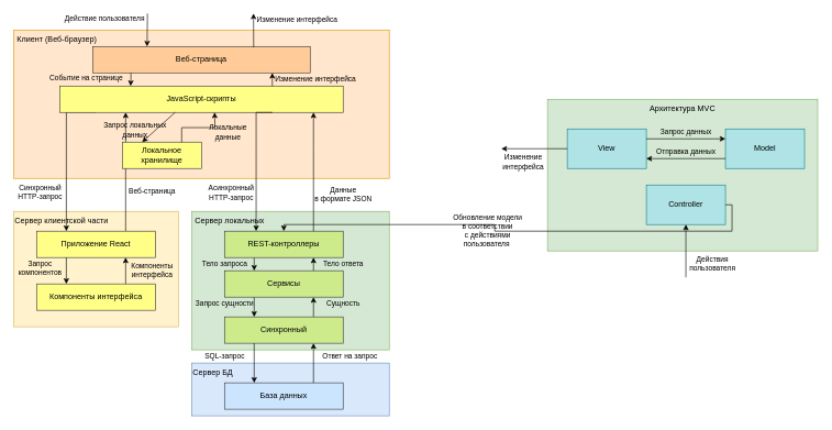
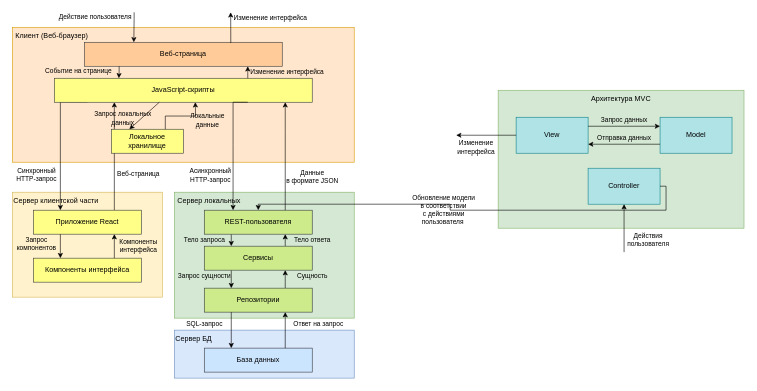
  <mxCell id="0" />
  <mxCell id="1" parent="0" />
  <mxCell id="2" value="Сервер клиентской части" style="rounded=0;whiteSpace=wrap;html=1;verticalAlign=top;align=left;fillColor=#fff2cc;strokeColor=#d6b656;" vertex="1" parent="1"><mxGeometry x="20" y="320" width="250" height="175" as="geometry" /></mxCell>
  <mxCell id="3" value="Сервер БД" style="rounded=0;whiteSpace=wrap;html=1;verticalAlign=top;align=left;fillColor=#dae8fc;strokeColor=#6c8ebf;" vertex="1" parent="1"><mxGeometry x="290" y="550" width="300" height="80" as="geometry" /></mxCell>
  <mxCell id="4" value="Архитектура MVC" style="rounded=0;whiteSpace=wrap;html=1;verticalAlign=top;fillColor=#d5e8d4;strokeColor=#82b366;" parent="1" vertex="1"><mxGeometry x="830" y="150" width="410" height="230" as="geometry" /></mxCell>
  <mxCell id="5" value="&amp;nbsp;Клиент (Веб-браузер)" style="rounded=0;whiteSpace=wrap;html=1;align=left;verticalAlign=top;fillColor=#ffe6cc;strokeColor=#d79b00;" parent="1" vertex="1"><mxGeometry x="20" y="45" width="570" height="225" as="geometry" /></mxCell>
  <mxCell id="6" value="&amp;nbsp;Сервер локальных" style="rounded=0;whiteSpace=wrap;html=1;verticalAlign=top;align=left;fillColor=#d5e8d4;strokeColor=#82b366;" parent="1" vertex="1"><mxGeometry x="290" y="320" width="300" height="210" as="geometry" /></mxCell>
  <mxCell id="7" value="Веб-страница" style="rounded=0;whiteSpace=wrap;html=1;fillColor=#ffcc99;strokeColor=#36393d;" parent="1" vertex="1"><mxGeometry x="140" y="70" width="330" height="40" as="geometry" /></mxCell>
  <mxCell id="8" value="Синхронный &lt;br&gt;HTTP-запрос" style="edgeStyle=orthogonalEdgeStyle;rounded=0;orthogonalLoop=1;jettySize=auto;html=1;labelBackgroundColor=none;exitX=0.128;exitY=0.985;exitDx=0;exitDy=0;exitPerimeter=0;entryX=0.25;entryY=0;entryDx=0;entryDy=0;" parent="1" source="28" target="30" edge="1"><mxGeometry x="0.478" y="-40" relative="1" as="geometry"><mxPoint as="offset" /><mxPoint x="180" y="170" as="sourcePoint" /><mxPoint x="100" y="320" as="targetPoint" /><Array as="points"><mxPoint x="100" y="169" /></Array></mxGeometry></mxCell>
  <mxCell id="9" value="Тело запроса" style="edgeStyle=orthogonalEdgeStyle;rounded=0;orthogonalLoop=1;jettySize=auto;html=1;exitX=0.25;exitY=1;exitDx=0;exitDy=0;entryX=0.25;entryY=0;entryDx=0;entryDy=0;labelBackgroundColor=none;" parent="1" source="11" target="14" edge="1"><mxGeometry x="-0.143" y="-45" relative="1" as="geometry"><mxPoint as="offset" /></mxGeometry></mxCell>
  <mxCell id="10" value="Веб-страница" style="edgeStyle=orthogonalEdgeStyle;rounded=0;orthogonalLoop=1;jettySize=auto;html=1;exitX=0.75;exitY=0;exitDx=0;exitDy=0;labelBackgroundColor=none;" parent="1" source="30" target="28" edge="1"><mxGeometry x="-0.333" y="-40" relative="1" as="geometry"><mxPoint as="offset" /><mxPoint x="475" y="160" as="targetPoint" /><mxPoint x="190" y="320" as="sourcePoint" /><Array as="points"><mxPoint x="190" y="230" /><mxPoint x="190" y="230" /></Array></mxGeometry></mxCell>
- <mxCell id="11" value="REST-контроллеры" style="rounded=0;whiteSpace=wrap;html=1;fillColor=#cdeb8b;strokeColor=#36393d;" parent="1" vertex="1"><mxGeometry x="340" y="350" width="180" height="40" as="geometry" /></mxCell>
+ <mxCell id="11" value="REST-пользователя" style="rounded=0;whiteSpace=wrap;html=1;fillColor=#cdeb8b;strokeColor=#36393d;" parent="1" vertex="1"><mxGeometry x="340" y="350" width="180" height="40" as="geometry" /></mxCell>
  <mxCell id="12" value="Запрос сущности" style="edgeStyle=orthogonalEdgeStyle;rounded=0;orthogonalLoop=1;jettySize=auto;html=1;exitX=0.25;exitY=1;exitDx=0;exitDy=0;entryX=0.25;entryY=0;entryDx=0;entryDy=0;labelBackgroundColor=none;" parent="1" source="14" target="16" edge="1"><mxGeometry x="-0.333" y="-45" relative="1" as="geometry"><mxPoint as="offset" /></mxGeometry></mxCell>
  <mxCell id="13" value="Тело ответа" style="edgeStyle=orthogonalEdgeStyle;rounded=0;orthogonalLoop=1;jettySize=auto;html=1;exitX=0.75;exitY=0;exitDx=0;exitDy=0;entryX=0.75;entryY=1;entryDx=0;entryDy=0;labelBackgroundColor=none;" parent="1" source="14" target="11" edge="1"><mxGeometry x="0.143" y="-45" relative="1" as="geometry"><mxPoint as="offset" /></mxGeometry></mxCell>
  <mxCell id="14" value="Сервисы" style="rounded=0;whiteSpace=wrap;html=1;fillColor=#cdeb8b;strokeColor=#36393d;" parent="1" vertex="1"><mxGeometry x="340" y="410" width="180" height="40" as="geometry" /></mxCell>
  <mxCell id="15" value="Сущность" style="edgeStyle=orthogonalEdgeStyle;rounded=0;orthogonalLoop=1;jettySize=auto;html=1;exitX=0.75;exitY=0;exitDx=0;exitDy=0;entryX=0.75;entryY=1;entryDx=0;entryDy=0;labelBackgroundColor=none;" parent="1" source="16" target="14" edge="1"><mxGeometry x="0.333" y="-45" relative="1" as="geometry"><mxPoint as="offset" /></mxGeometry></mxCell>
- <mxCell id="16" value="Синхронный" style="rounded=0;whiteSpace=wrap;html=1;fillColor=#cdeb8b;strokeColor=#36393d;" parent="1" vertex="1"><mxGeometry x="340" y="480" width="180" height="40" as="geometry" /></mxCell>
+ <mxCell id="16" value="Репозитории" style="rounded=0;whiteSpace=wrap;html=1;fillColor=#cdeb8b;strokeColor=#36393d;" parent="1" vertex="1"><mxGeometry x="340" y="480" width="180" height="40" as="geometry" /></mxCell>
  <mxCell id="17" value="База данных" style="rounded=0;whiteSpace=wrap;html=1;fillColor=#cce5ff;strokeColor=#36393d;" parent="1" vertex="1"><mxGeometry x="340" y="580" width="180" height="40" as="geometry" /></mxCell>
  <mxCell id="18" value="Ответ на запрос" style="endArrow=classic;html=1;rounded=0;exitX=0.75;exitY=0;exitDx=0;exitDy=0;entryX=0.75;entryY=1;entryDx=0;entryDy=0;labelBackgroundColor=none;" parent="1" source="17" target="16" edge="1"><mxGeometry x="0.333" y="-55" width="50" height="50" relative="1" as="geometry"><mxPoint x="380" y="200" as="sourcePoint" /><mxPoint x="475" y="510" as="targetPoint" /><mxPoint as="offset" /></mxGeometry></mxCell>
  <mxCell id="19" value="SQL-запрос" style="endArrow=classic;html=1;rounded=0;exitX=0.25;exitY=1;exitDx=0;exitDy=0;entryX=0.25;entryY=0;entryDx=0;entryDy=0;labelBackgroundColor=none;" parent="1" source="16" target="17" edge="1"><mxGeometry x="-0.333" y="-45" width="50" height="50" relative="1" as="geometry"><mxPoint x="380" y="200" as="sourcePoint" /><mxPoint x="385" y="470" as="targetPoint" /><mxPoint as="offset" /></mxGeometry></mxCell>
  <mxCell id="20" value="View" style="rounded=0;whiteSpace=wrap;html=1;fillColor=#b0e3e6;strokeColor=#0e8088;" parent="1" vertex="1"><mxGeometry x="860" y="195" width="120" height="60" as="geometry" /></mxCell>
  <mxCell id="21" value="Controller" style="rounded=0;whiteSpace=wrap;html=1;fillColor=#b0e3e6;strokeColor=#0e8088;" parent="1" vertex="1"><mxGeometry x="980" y="280" width="120" height="60" as="geometry" /></mxCell>
  <mxCell id="22" value="Model" style="rounded=0;whiteSpace=wrap;html=1;fillColor=#b0e3e6;strokeColor=#0e8088;" parent="1" vertex="1"><mxGeometry x="1100" y="195" width="120" height="60" as="geometry" /></mxCell>
  <mxCell id="23" value="Действия &lt;br&gt;пользователя" style="endArrow=classic;html=1;rounded=0;entryX=0.5;entryY=1;entryDx=0;entryDy=0;labelBackgroundColor=none;" parent="1" target="21" edge="1"><mxGeometry x="-0.5" y="-40" width="50" height="50" relative="1" as="geometry"><mxPoint x="1040" y="420" as="sourcePoint" /><mxPoint x="890" y="140" as="targetPoint" /><mxPoint as="offset" /></mxGeometry></mxCell>
  <mxCell id="24" value="Изменение&lt;br&gt;интерфейса" style="endArrow=classic;html=1;rounded=0;exitX=0;exitY=0.5;exitDx=0;exitDy=0;labelBackgroundColor=none;" parent="1" source="20" edge="1"><mxGeometry x="0.333" y="20" width="50" height="50" relative="1" as="geometry"><mxPoint x="800" y="230" as="sourcePoint" /><mxPoint x="760" y="225" as="targetPoint" /><mxPoint as="offset" /></mxGeometry></mxCell>
  <mxCell id="25" value="Запрос данных" style="endArrow=classic;html=1;rounded=0;exitX=1;exitY=0.25;exitDx=0;exitDy=0;entryX=0;entryY=0.25;entryDx=0;entryDy=0;labelBackgroundColor=none;" parent="1" source="20" target="22" edge="1"><mxGeometry y="10" width="50" height="50" relative="1" as="geometry"><mxPoint x="1020" y="120" as="sourcePoint" /><mxPoint x="1070" y="70" as="targetPoint" /><mxPoint as="offset" /></mxGeometry></mxCell>
  <mxCell id="26" value="Отправка данных" style="endArrow=classic;html=1;rounded=0;exitX=0;exitY=0.75;exitDx=0;exitDy=0;entryX=1;entryY=0.75;entryDx=0;entryDy=0;labelBackgroundColor=none;" parent="1" source="22" target="20" edge="1"><mxGeometry y="-10" width="50" height="50" relative="1" as="geometry"><mxPoint x="990" y="220" as="sourcePoint" /><mxPoint x="1110" y="220" as="targetPoint" /><mxPoint as="offset" /></mxGeometry></mxCell>
  <mxCell id="27" value="Обновление модели &lt;br&gt;в соответствии &lt;br&gt;с действиями &lt;br&gt;пользователя&amp;nbsp;" style="endArrow=classic;html=1;rounded=0;labelBackgroundColor=none;exitX=1;exitY=0.5;exitDx=0;exitDy=0;edgeStyle=orthogonalEdgeStyle;" parent="1" source="21" target="11" edge="1"><mxGeometry x="0.043" y="-30" width="50" height="50" relative="1" as="geometry"><mxPoint x="930" y="265" as="sourcePoint" /><mxPoint x="990" y="360" as="targetPoint" /><mxPoint x="-30" y="30" as="offset" /></mxGeometry></mxCell>
  <mxCell id="28" value="JavaScript-скрипты" style="rounded=0;whiteSpace=wrap;html=1;fillColor=#ffff88;strokeColor=#36393d;" vertex="1" parent="1"><mxGeometry x="90" y="130" width="430" height="40" as="geometry" /></mxCell>
  <mxCell id="29" value="Компоненты интерфейса" style="rounded=0;whiteSpace=wrap;html=1;fillColor=#ffff88;strokeColor=#36393d;" vertex="1" parent="1"><mxGeometry x="55" y="430" width="180" height="40" as="geometry" /></mxCell>
  <mxCell id="30" value="Приложение React" style="rounded=0;whiteSpace=wrap;html=1;fillColor=#ffff88;strokeColor=#36393d;" vertex="1" parent="1"><mxGeometry x="55" y="350" width="180" height="40" as="geometry" /></mxCell>
  <mxCell id="31" value="Локальное хранилище" style="rounded=0;whiteSpace=wrap;html=1;fillColor=#ffff88;strokeColor=#36393d;" vertex="1" parent="1"><mxGeometry x="185" y="215" width="120" height="40" as="geometry" /></mxCell>
  <mxCell id="32" value="Запрос&lt;br&gt;компонентов" style="endArrow=classic;html=1;rounded=0;exitX=0.25;exitY=1;exitDx=0;exitDy=0;entryX=0.25;entryY=0;entryDx=0;entryDy=0;edgeStyle=orthogonalEdgeStyle;labelBackgroundColor=none;" edge="1" parent="1" source="30" target="29"><mxGeometry x="-0.2" y="-40" width="50" height="50" relative="1" as="geometry"><mxPoint x="100" y="450" as="sourcePoint" /><mxPoint x="110" y="420" as="targetPoint" /><mxPoint as="offset" /></mxGeometry></mxCell>
  <mxCell id="33" value="Компоненты&lt;br&gt;интерфейса" style="endArrow=classic;html=1;rounded=0;exitX=0.75;exitY=0;exitDx=0;exitDy=0;entryX=0.75;entryY=1;entryDx=0;entryDy=0;edgeStyle=orthogonalEdgeStyle;labelBackgroundColor=none;" edge="1" parent="1" source="29" target="30"><mxGeometry y="-40" width="50" height="50" relative="1" as="geometry"><mxPoint x="110" y="460" as="sourcePoint" /><mxPoint x="190" y="450" as="targetPoint" /><mxPoint as="offset" /></mxGeometry></mxCell>
  <mxCell id="34" value="" style="endArrow=classic;html=1;rounded=0;labelBackgroundColor=default;entryX=0.25;entryY=0;entryDx=0;entryDy=0;" edge="1" parent="1" target="31"><mxGeometry width="50" height="50" relative="1" as="geometry"><mxPoint x="265" y="170" as="sourcePoint" /><mxPoint x="420" y="220" as="targetPoint" /></mxGeometry></mxCell>
  <mxCell id="35" value="Запрос локальных &lt;br&gt;данных" style="edgeLabel;html=1;align=center;verticalAlign=middle;resizable=0;points=[];labelBackgroundColor=none;" vertex="1" connectable="0" parent="34"><mxGeometry x="0.258" y="1" relative="1" as="geometry"><mxPoint x="-31" y="-2" as="offset" /></mxGeometry></mxCell>
  <mxCell id="36" value="" style="endArrow=classic;html=1;rounded=0;labelBackgroundColor=default;exitX=0.75;exitY=0;exitDx=0;exitDy=0;edgeStyle=orthogonalEdgeStyle;" edge="1" parent="1" source="31"><mxGeometry width="50" height="50" relative="1" as="geometry"><mxPoint x="260" y="160" as="sourcePoint" /><mxPoint x="325" y="170" as="targetPoint" /></mxGeometry></mxCell>
  <mxCell id="37" value="Локальные&lt;br&gt;данные" style="edgeLabel;html=1;align=center;verticalAlign=middle;resizable=0;points=[];labelBackgroundColor=none;" vertex="1" connectable="0" parent="36"><mxGeometry x="0.258" y="1" relative="1" as="geometry"><mxPoint x="31" y="7" as="offset" /></mxGeometry></mxCell>
  <mxCell id="38" value="Асинхронный&lt;br&gt;HTTP-запрос" style="endArrow=classic;html=1;rounded=0;labelBackgroundColor=none;exitX=0.75;exitY=1;exitDx=0;exitDy=0;edgeStyle=orthogonalEdgeStyle;" edge="1" parent="1" source="28" target="11"><mxGeometry x="0.43" y="-38" width="50" height="50" relative="1" as="geometry"><mxPoint x="450" y="280" as="sourcePoint" /><mxPoint x="500" y="230" as="targetPoint" /><Array as="points"><mxPoint x="388" y="240" /><mxPoint x="388" y="240" /></Array><mxPoint as="offset" /></mxGeometry></mxCell>
  <mxCell id="39" value="Данные &lt;br&gt;в формате JSON" style="endArrow=classic;html=1;rounded=0;labelBackgroundColor=none;exitX=0.75;exitY=0;exitDx=0;exitDy=0;edgeStyle=orthogonalEdgeStyle;" edge="1" parent="1" source="11" target="28"><mxGeometry x="-0.375" y="-45" width="50" height="50" relative="1" as="geometry"><mxPoint x="650" y="270" as="sourcePoint" /><mxPoint x="430" y="180" as="targetPoint" /><Array as="points"><mxPoint x="475" y="220" /><mxPoint x="475" y="220" /></Array><mxPoint as="offset" /></mxGeometry></mxCell>
  <mxCell id="40" value="Событие на странице" style="endArrow=classic;html=1;rounded=0;labelBackgroundColor=none;entryX=0.25;entryY=0;entryDx=0;entryDy=0;edgeStyle=orthogonalEdgeStyle;" edge="1" parent="1" source="7" target="28"><mxGeometry x="0.039" y="-68" width="50" height="50" relative="1" as="geometry"><mxPoint x="640" y="40" as="sourcePoint" /><mxPoint x="690" y="-10" as="targetPoint" /><Array as="points"><mxPoint x="198" y="120" /><mxPoint x="198" y="120" /></Array><mxPoint as="offset" /></mxGeometry></mxCell>
  <mxCell id="41" value="Изменение интерфейса" style="endArrow=classic;html=1;rounded=0;labelBackgroundColor=none;exitX=0.75;exitY=0;exitDx=0;exitDy=0;edgeStyle=orthogonalEdgeStyle;" edge="1" parent="1" source="28" target="7"><mxGeometry y="-65" width="50" height="50" relative="1" as="geometry"><mxPoint x="680" y="150" as="sourcePoint" /><mxPoint x="730" y="100" as="targetPoint" /><Array as="points"><mxPoint x="413" y="120" /><mxPoint x="413" y="120" /></Array><mxPoint as="offset" /></mxGeometry></mxCell>
  <mxCell id="42" value="Действие пользователя" style="endArrow=classic;html=1;rounded=0;entryX=0.25;entryY=0;entryDx=0;entryDy=0;labelBackgroundColor=none;edgeStyle=orthogonalEdgeStyle;" edge="1" parent="1" target="7"><mxGeometry x="-0.692" y="-65" width="50" height="50" relative="1" as="geometry"><mxPoint x="223" y="20" as="sourcePoint" /><mxPoint x="232.5" y="80" as="targetPoint" /><mxPoint as="offset" /><Array as="points"><mxPoint x="223" y="30" /><mxPoint x="223" y="70" /></Array></mxGeometry></mxCell>
  <mxCell id="43" value="Изменение интерфейса" style="endArrow=classic;html=1;rounded=0;labelBackgroundColor=none;exitX=0.74;exitY=0.032;exitDx=0;exitDy=0;exitPerimeter=0;" edge="1" parent="1" source="7"><mxGeometry x="0.6" y="-66" width="50" height="50" relative="1" as="geometry"><mxPoint x="490" y="30" as="sourcePoint" /><mxPoint x="384" y="20" as="targetPoint" /><mxPoint as="offset" /></mxGeometry></mxCell>
